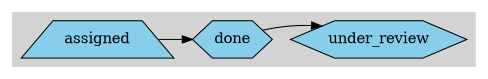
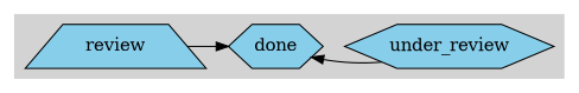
  digraph {
    node [fillcolor=skyblue shape=hexagon style=filled]
-   assigned [shape=trapezium]
+   assigned [shape=trapezium label=review]
    under_review
    done
    subgraph cluster_1 {
      color=lightgrey
      style=filled
      subgraph sub_2 {
        color=lightgrey
        rank=same
        style=filled
        assigned
        under_review
        done
      }
    }
    assigned -> done
-   done -> under_review
+   under_review -> done
  }
